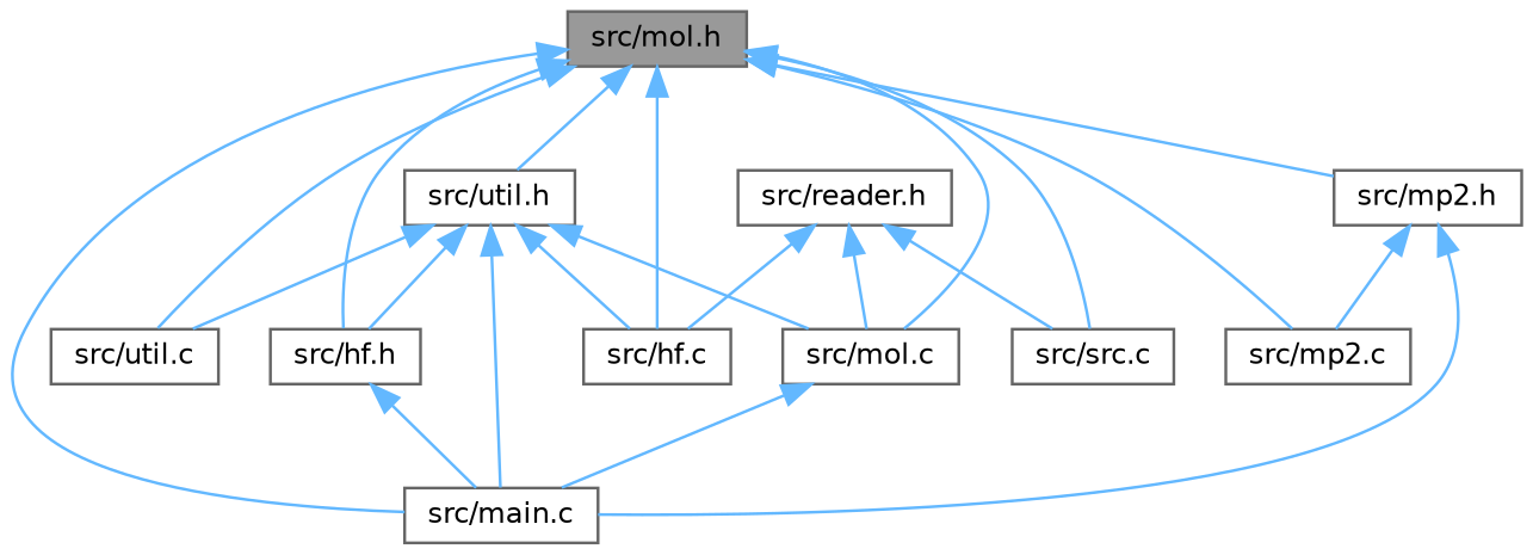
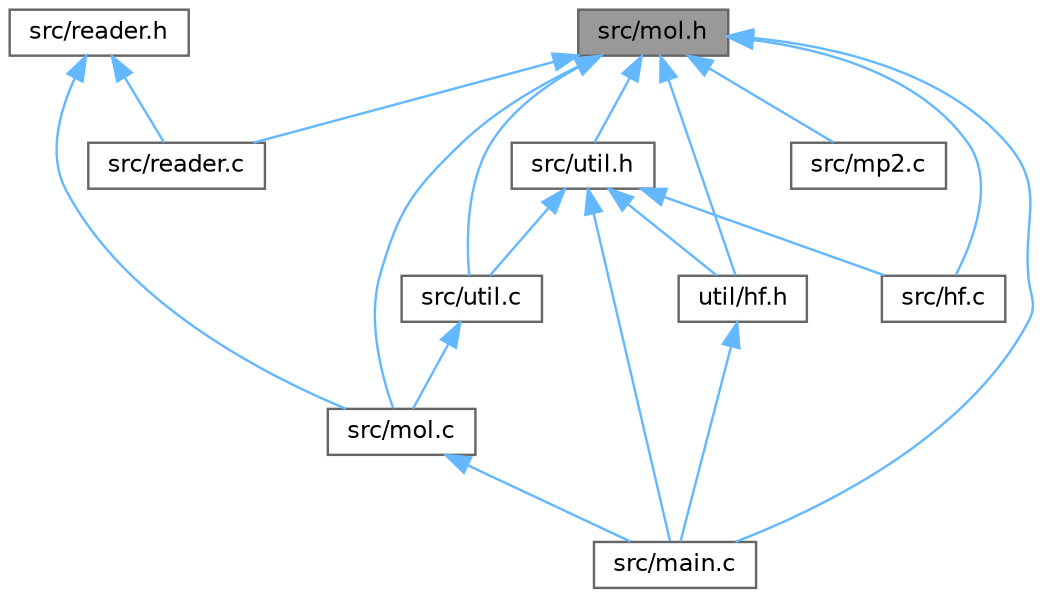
  digraph {
    node [color=grey40 fillcolor=white fontname=Helvetica fontsize=10 shape=box style=filled]
    edge [color=steelblue1 dir=back fontname=Helvetica fontsize=10 labelfontname=Helvetica labelfontsize=10 style=solid]
    n1 [color=gray40 fillcolor=grey60 fontcolor=black height=0.2 label="src/mol.h" width=0.4]
    n2 [height=0.2 label="src/hf.c" width=0.4]
-   n3 [height=0.2 label="src/hf.h" width=0.4]
+   n3 [height=0.2 label="util/hf.h" width=0.4]
    n4 [height=0.2 label="src/main.c" width=0.4]
    n5 [height=0.2 label="src/mol.c" width=0.4]
-   n6 [height=0.2 label="src/mp2.h" width=0.4]
-   n7 [height=0.2 label="src/src.c" width=0.4]
+   n7 [height=0.2 label="src/reader.c" width=0.4]
    n8 [height=0.2 label="src/util.c" width=0.4]
    n9 [height=0.2 label="src/util.h" width=0.4]
    n10 [height=0.2 label="src/mp2.c" width=0.4]
    n11 [height=0.2 label="src/reader.h" width=0.4]
    n1 -> n2
    n1 -> n3
    n1 -> n4
    n1 -> n5
-   n1 -> n6
    n1 -> n7
    n1 -> n8
    n1 -> n9
    n1 -> n10
    n3 -> n4
    n5 -> n4
-   n6 -> n4
-   n6 -> n10
    n9 -> n2
    n9 -> n3
    n9 -> n4
-   n9 -> n5
+   n8 -> n5
    n9 -> n8
-   n11 -> n2
    n11 -> n5
    n11 -> n7
  }
